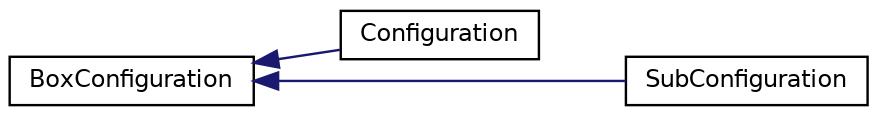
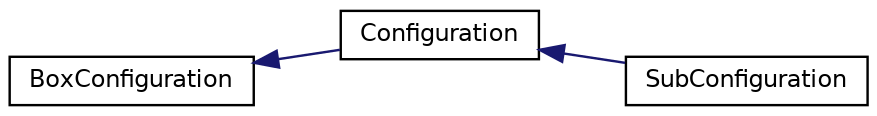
  digraph {
    rankdir=LR
    node [color=black fillcolor=white fontname=Helvetica fontsize=10 shape=record style=filled]
    edge [color=midnightblue dir=back fontname=Helvetica fontsize=10 labelfontname=Helvetica labelfontsize=10 style=solid]
    n1 [height=0.2 label=Configuration width=0.4]
    n2 [height=0.2 label=SubConfiguration width=0.4]
    n3 [height=0.2 label=BoxConfiguration width=0.4]
-   n3 -> n2
+   n1 -> n2
    n3 -> n1
  }
